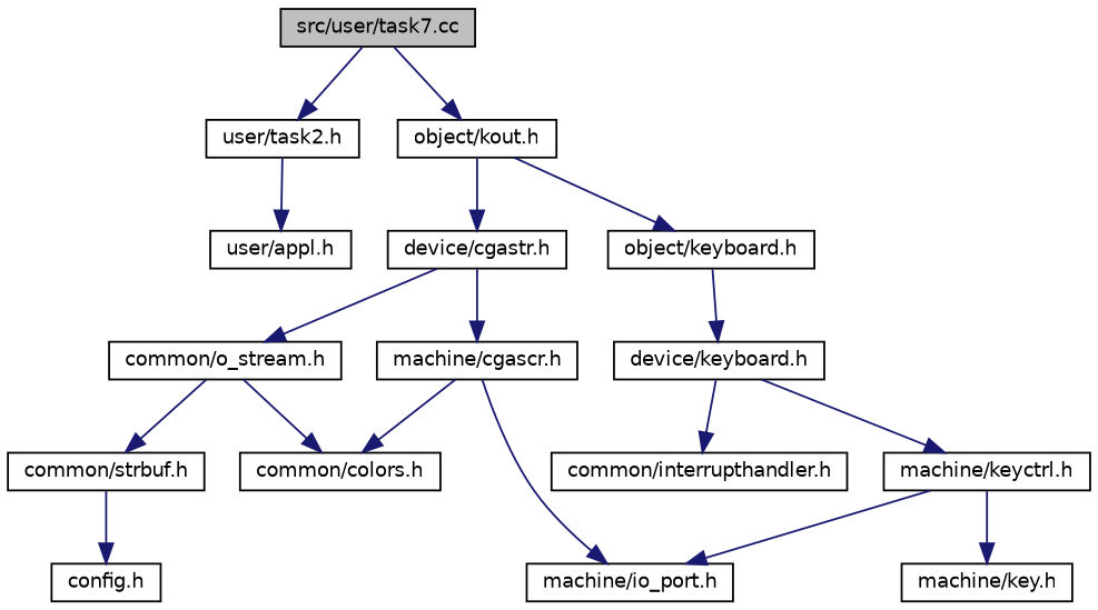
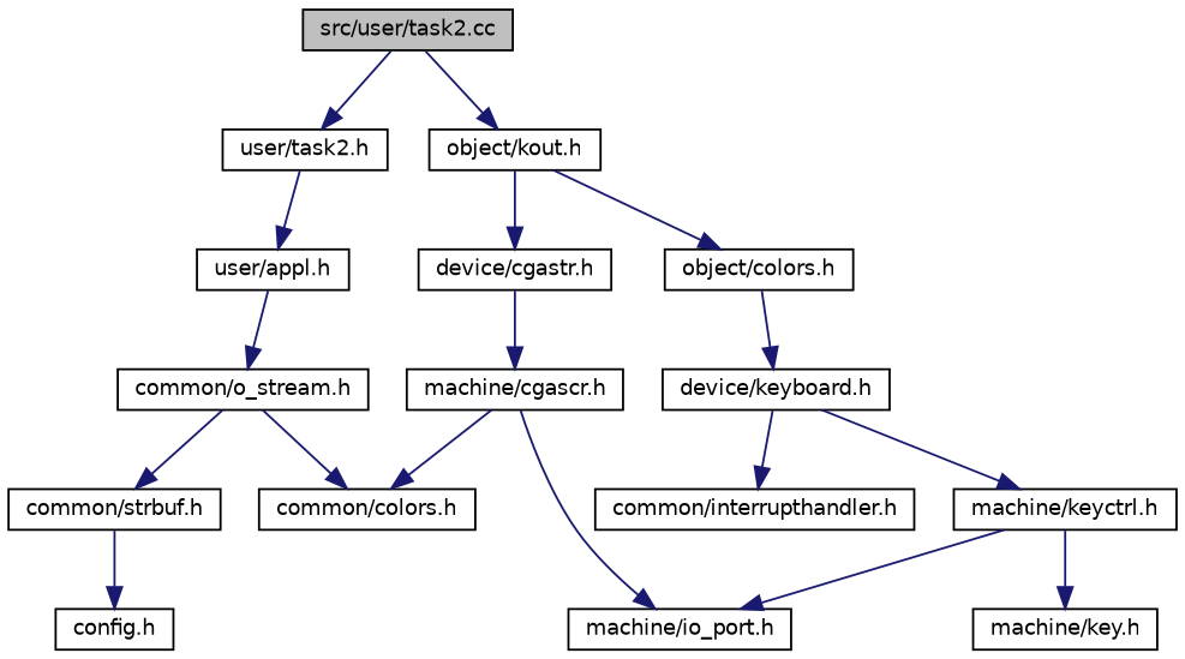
  digraph {
    node [color=black fontname=Helvetica fontsize=10 shape=record]
    edge [color=midnightblue fontname=Helvetica fontsize=10 labelfontname=Helvetica labelfontsize=10 style=solid]
-   n1 [fillcolor=grey75 fontcolor=black height=0.2 label="src/user/task7.cc" style=filled width=0.4]
+   n1 [fillcolor=grey75 fontcolor=black height=0.2 label="src/user/task2.cc" style=filled width=0.4]
    n2 [height=0.2 label="user/task2.h" width=0.4]
    n3 [height=0.2 label="object/kout.h" width=0.4]
    n4 [height=0.2 label="user/appl.h" width=0.4]
-   n5 [height=0.2 label="object/keyboard.h" width=0.4]
+   n5 [height=0.2 label="object/colors.h" width=0.4]
    n6 [height=0.2 label="device/cgastr.h" width=0.4]
    n7 [height=0.2 label="device/keyboard.h" width=0.4]
    n8 [height=0.2 label="common/o_stream.h" width=0.4]
    n9 [height=0.2 label="machine/cgascr.h" width=0.4]
    n10 [height=0.2 label="common/strbuf.h" width=0.4]
    n11 [height=0.2 label="common/colors.h" width=0.4]
    n12 [height=0.2 label="machine/io_port.h" width=0.4]
    n13 [height=0.2 label="config.h" width=0.4]
    n14 [height=0.2 label="machine/keyctrl.h" width=0.4]
    n15 [height=0.2 label="common/interrupthandler.h" width=0.4]
    n16 [height=0.2 label="machine/key.h" width=0.4]
    n1 -> n2
    n1 -> n3
    n2 -> n4
    n3 -> n5
    n3 -> n6
    n5 -> n7
-   n6 -> n8
+   n4 -> n8
    n6 -> n9
    n7 -> n14
    n7 -> n15
    n8 -> n10
    n8 -> n11
    n9 -> n11
    n9 -> n12
    n10 -> n13
    n14 -> n12
    n14 -> n16
  }
